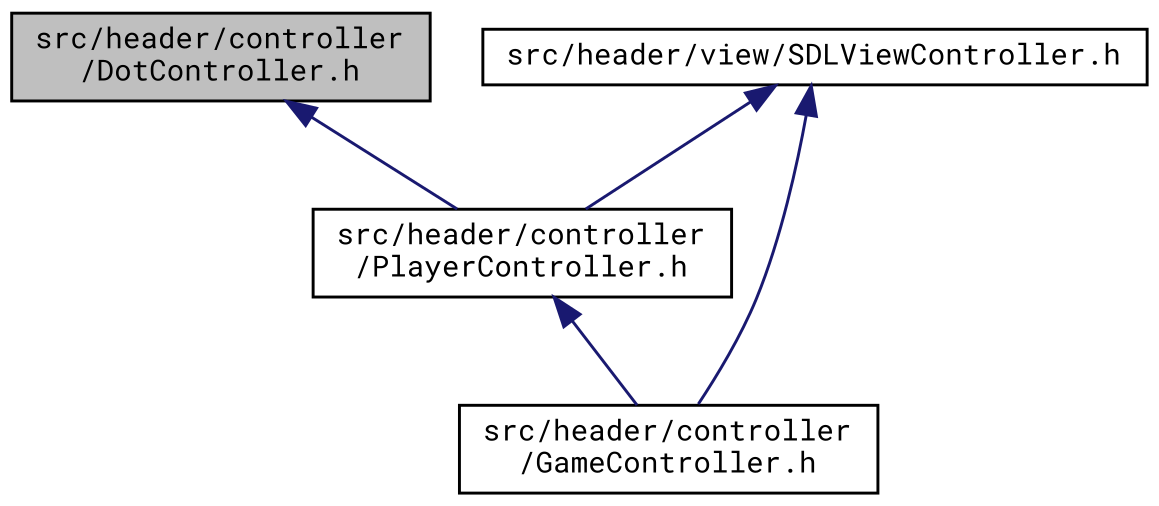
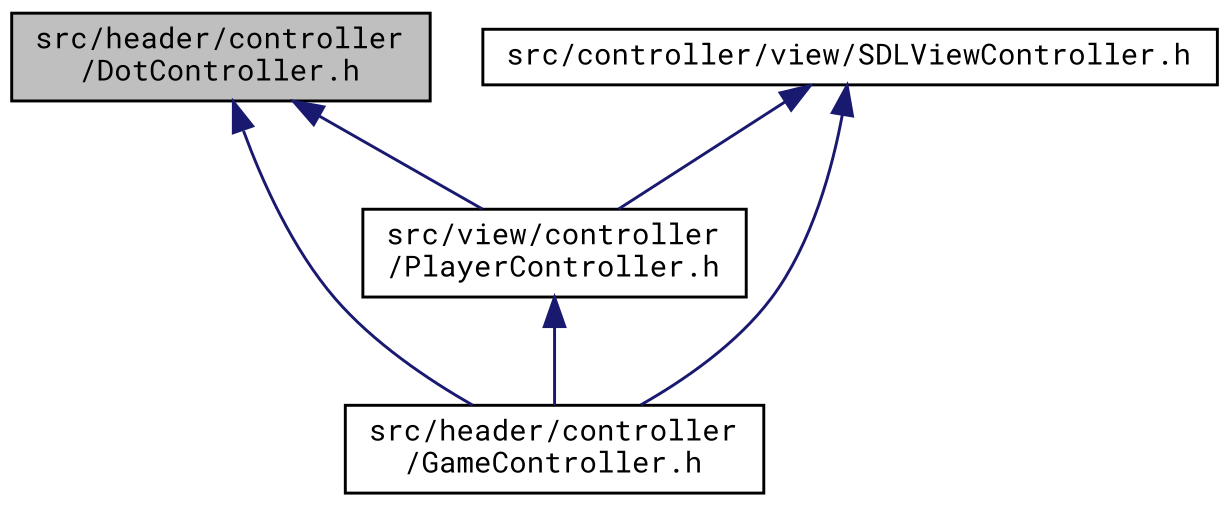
  digraph {
    fontname="Roboto Mono"
    node [color=black fillcolor=white fontname="Roboto Mono" fontsize=10 shape=record style=filled]
    edge [color=midnightblue dir=back fontname="Roboto Mono" fontsize=10 labelfontname=Helvetica labelfontsize=10 style=solid]
    n1 [fillcolor=grey75 fontcolor=black height=0.2 label="src/header/controller\l/DotController.h" width=0.4]
    n2 [height=0.2 label="src/header/controller\l/GameController.h" width=0.4]
-   n3 [height=0.2 label="src/header/controller\l/PlayerController.h" width=0.4]
-   n4 [height=0.2 label="src/header/view/SDLViewController.h" width=0.4]
+   n3 [height=0.2 label="src/view/controller\l/PlayerController.h" width=0.4]
+   n4 [height=0.2 label="src/controller/view/SDLViewController.h" width=0.4]
+   n1 -> n2
    n1 -> n3
    n3 -> n2
    n4 -> n2
    n4 -> n3
  }
